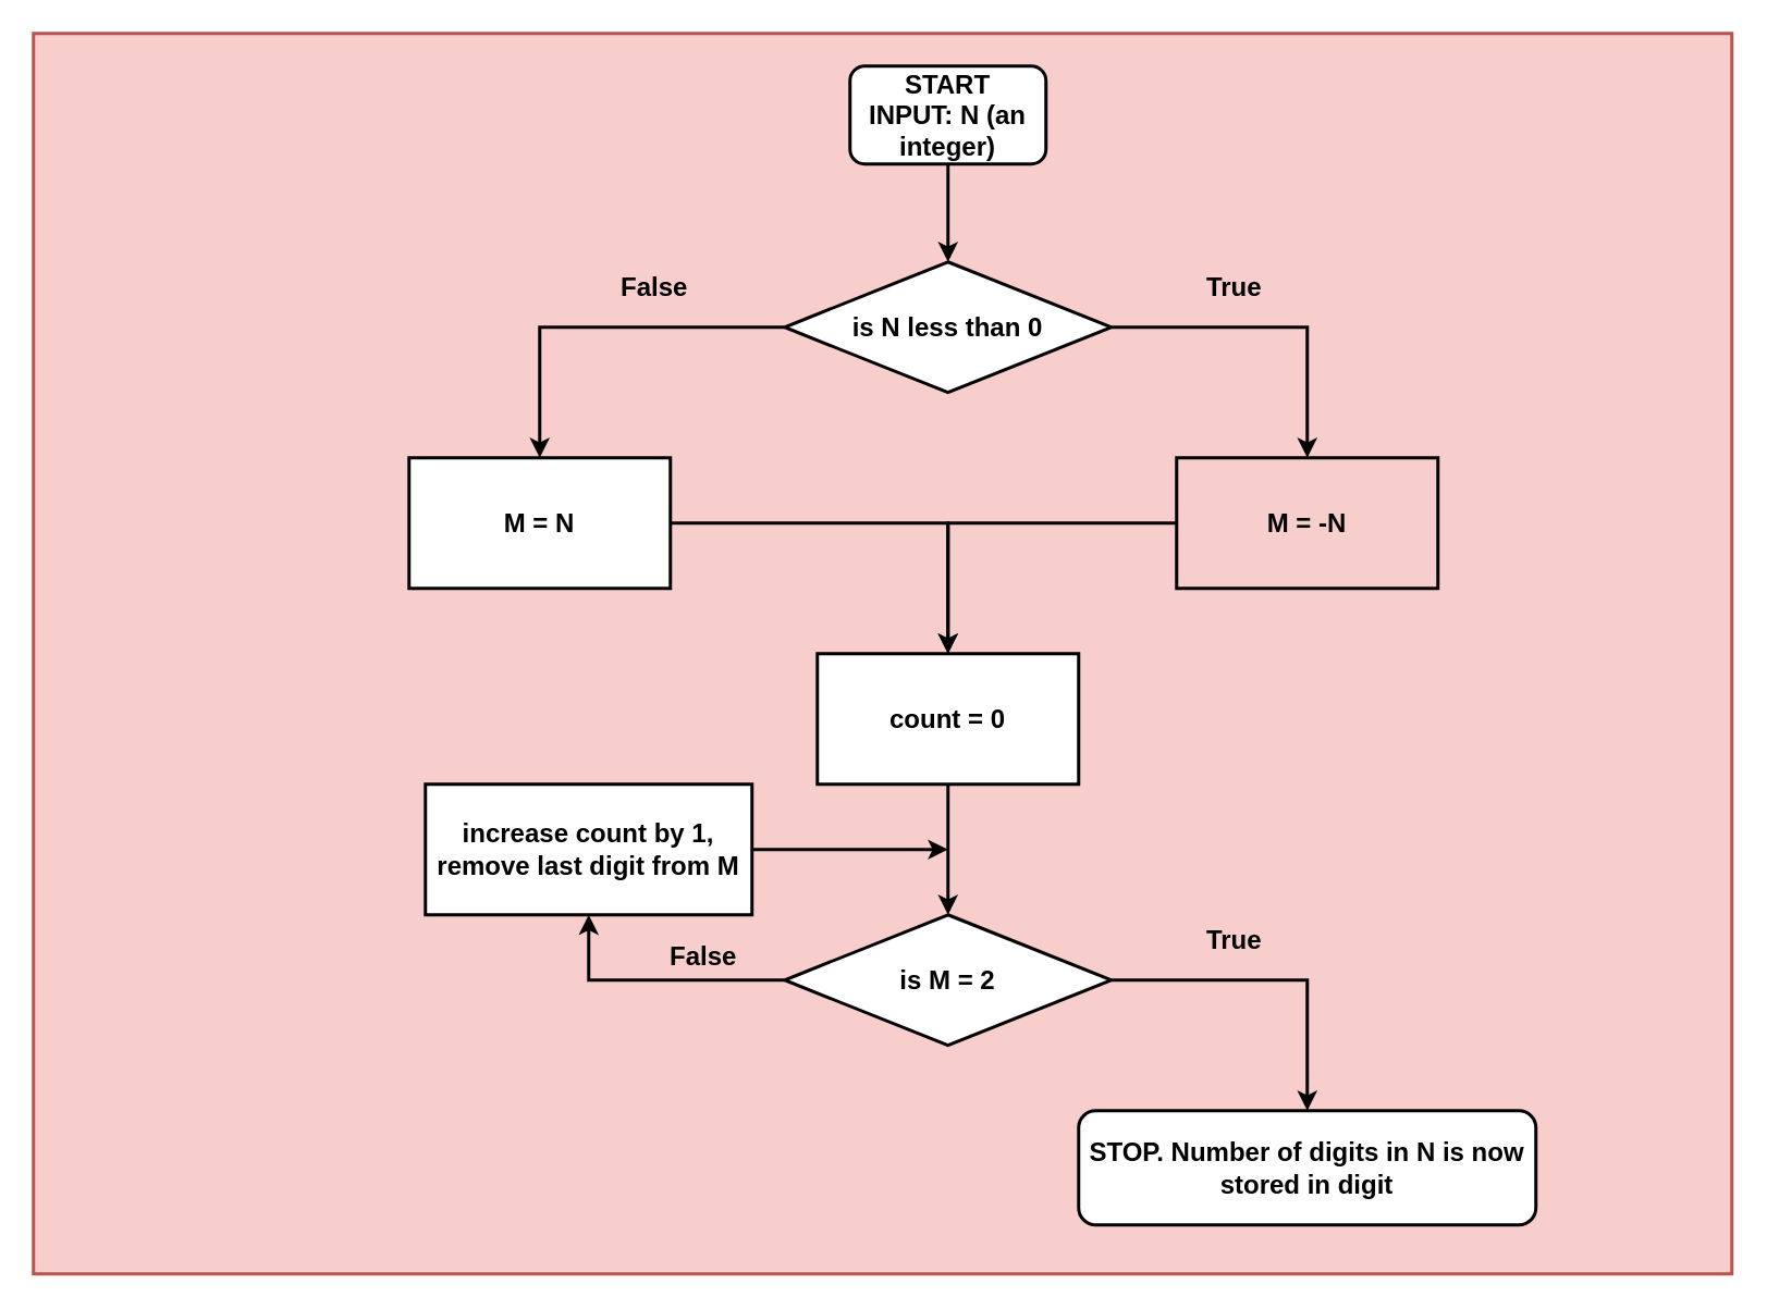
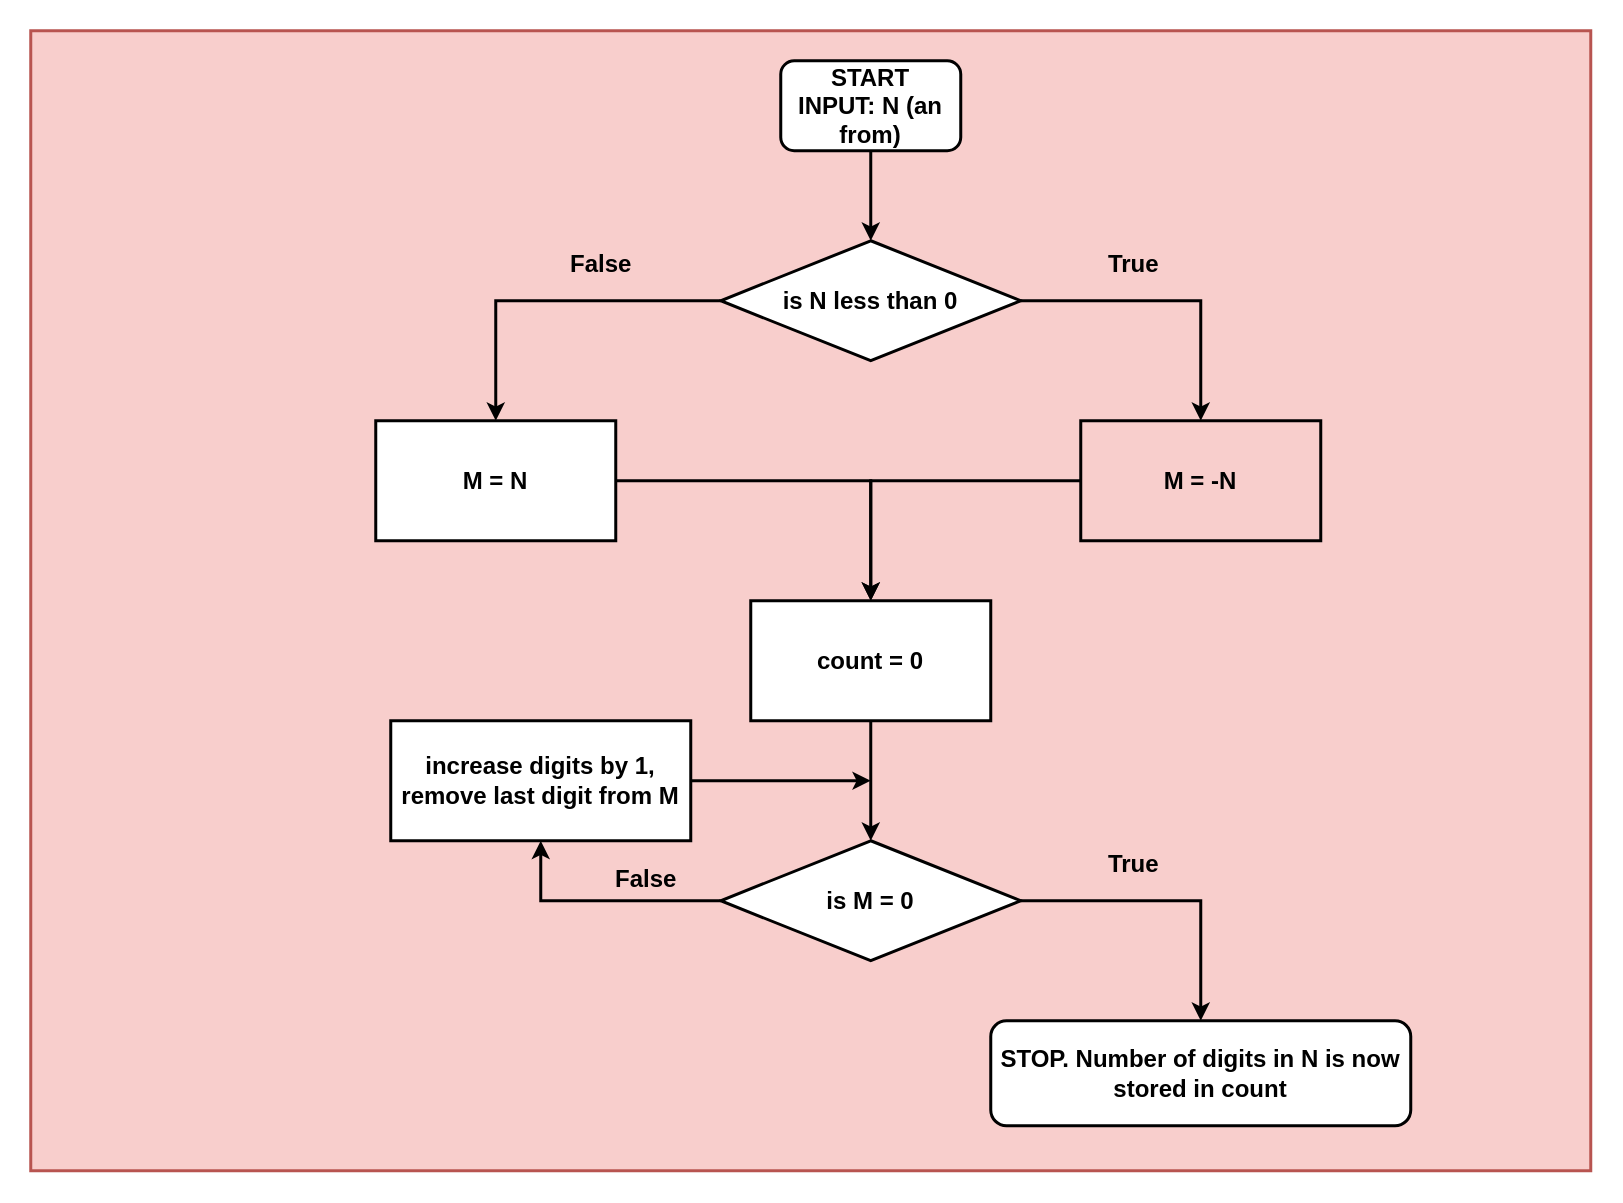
  <mxCell id="0" />
  <mxCell id="1" parent="0" />
  <mxCell id="2" value="" style="rounded=0;whiteSpace=wrap;html=1;fillColor=#f8cecc;strokeColor=#b85450;fontSize=16;strokeWidth=2;fontStyle=1" vertex="1" parent="1"><mxGeometry x="20" y="20" width="1040" height="760" as="geometry" /></mxCell>
- <mxCell id="3" value="START&lt;div style=&quot;font-size: 16px;&quot;&gt;INPUT: N (an integer)&lt;/div&gt;" style="rounded=1;whiteSpace=wrap;html=1;fontSize=16;strokeWidth=2;fontStyle=1" vertex="1" parent="1"><mxGeometry x="520" y="40" width="120" height="60" as="geometry" /></mxCell>
+ <mxCell id="3" value="START&lt;div style=&quot;font-size: 16px;&quot;&gt;INPUT: N (an from)&lt;/div&gt;" style="rounded=1;whiteSpace=wrap;html=1;fontSize=16;strokeWidth=2;fontStyle=1" vertex="1" parent="1"><mxGeometry x="520" y="40" width="120" height="60" as="geometry" /></mxCell>
  <mxCell id="4" value="" style="endArrow=classic;html=1;rounded=0;fontSize=16;strokeWidth=2;fontStyle=1" edge="1" parent="1"><mxGeometry width="50" height="50" relative="1" as="geometry"><mxPoint x="580" y="100" as="sourcePoint" /><mxPoint x="580" y="160" as="targetPoint" /></mxGeometry></mxCell>
  <mxCell id="5" value="is N less than 0" style="rhombus;whiteSpace=wrap;html=1;fontSize=16;strokeWidth=2;fontStyle=1" vertex="1" parent="1"><mxGeometry x="480" y="160" width="200" height="80" as="geometry" /></mxCell>
  <mxCell id="6" value="" style="endArrow=classic;html=1;rounded=0;fontSize=16;strokeWidth=2;fontStyle=1" edge="1" parent="1"><mxGeometry width="50" height="50" relative="1" as="geometry"><mxPoint x="680" y="200" as="sourcePoint" /><mxPoint x="800" y="280" as="targetPoint" /><Array as="points"><mxPoint x="800" y="200" /></Array></mxGeometry></mxCell>
  <mxCell id="7" value="False" style="text;html=1;align=center;verticalAlign=middle;resizable=0;points=[];autosize=1;strokeColor=none;fillColor=none;fontSize=16;strokeWidth=2;fontStyle=1" vertex="1" parent="1"><mxGeometry x="370" y="160" width="60" height="30" as="geometry" /></mxCell>
  <mxCell id="8" value="True" style="text;html=1;align=center;verticalAlign=middle;resizable=0;points=[];autosize=1;strokeColor=none;fillColor=none;fontSize=16;strokeWidth=2;fontStyle=1" vertex="1" parent="1"><mxGeometry x="725" y="160" width="60" height="30" as="geometry" /></mxCell>
- <mxCell id="9" value="is M = 2" style="rhombus;whiteSpace=wrap;html=1;fontSize=16;strokeWidth=2;fontStyle=1" vertex="1" parent="1"><mxGeometry x="480" y="560" width="200" height="80" as="geometry" /></mxCell>
+ <mxCell id="9" value="is M = 0" style="rhombus;whiteSpace=wrap;html=1;fontSize=16;strokeWidth=2;fontStyle=1" vertex="1" parent="1"><mxGeometry x="480" y="560" width="200" height="80" as="geometry" /></mxCell>
  <mxCell id="10" value="" style="endArrow=classic;html=1;rounded=0;fontSize=16;strokeWidth=2;fontStyle=1" edge="1" parent="1"><mxGeometry width="50" height="50" relative="1" as="geometry"><mxPoint x="680" y="600" as="sourcePoint" /><mxPoint x="800" y="680" as="targetPoint" /><Array as="points"><mxPoint x="800" y="600" /></Array></mxGeometry></mxCell>
  <mxCell id="11" value="True" style="text;html=1;align=center;verticalAlign=middle;resizable=0;points=[];autosize=1;strokeColor=none;fillColor=none;fontSize=16;strokeWidth=2;fontStyle=1" vertex="1" parent="1"><mxGeometry x="725" y="560" width="60" height="30" as="geometry" /></mxCell>
- <mxCell id="12" value="STOP. Number of digits in N is now stored in digit" style="rounded=1;whiteSpace=wrap;html=1;fontSize=16;strokeWidth=2;fontStyle=1" vertex="1" parent="1"><mxGeometry x="660" y="680" width="280" height="70" as="geometry" /></mxCell>
+ <mxCell id="12" value="STOP. Number of digits in N is now stored in count" style="rounded=1;whiteSpace=wrap;html=1;fontSize=16;strokeWidth=2;fontStyle=1" vertex="1" parent="1"><mxGeometry x="660" y="680" width="280" height="70" as="geometry" /></mxCell>
  <mxCell id="13" value="" style="endArrow=classic;html=1;rounded=0;fontSize=16;strokeWidth=2;fontStyle=1;entryX=0.5;entryY=1;entryDx=0;entryDy=0;" edge="1" parent="1" target="19"><mxGeometry width="50" height="50" relative="1" as="geometry"><mxPoint x="480" y="600" as="sourcePoint" /><mxPoint x="360" y="560" as="targetPoint" /><Array as="points"><mxPoint x="360" y="600" /></Array></mxGeometry></mxCell>
  <mxCell id="14" value="False" style="text;html=1;align=center;verticalAlign=middle;resizable=0;points=[];autosize=1;strokeColor=none;fillColor=none;fontSize=16;strokeWidth=2;fontStyle=1" vertex="1" parent="1"><mxGeometry x="400" y="570" width="60" height="30" as="geometry" /></mxCell>
  <mxCell id="15" value="&lt;span style=&quot;font-size: 16px;&quot;&gt;&lt;span&gt;count = 0&lt;/span&gt;&lt;/span&gt;" style="rounded=0;whiteSpace=wrap;html=1;fontStyle=1;strokeWidth=2;" vertex="1" parent="1"><mxGeometry x="500" y="400" width="160" height="80" as="geometry" /></mxCell>
  <mxCell id="16" value="M = -N" style="rounded=0;whiteSpace=wrap;html=1;fontSize=16;fontStyle=1;strokeWidth=2;fillColor=#f8cecc;" vertex="1" parent="1"><mxGeometry x="720" y="280" width="160" height="80" as="geometry" /></mxCell>
  <mxCell id="17" value="" style="endArrow=classic;html=1;rounded=0;fontStyle=1;strokeWidth=2;entryX=0.5;entryY=0;entryDx=0;entryDy=0;" edge="1" parent="1" target="15"><mxGeometry width="50" height="50" relative="1" as="geometry"><mxPoint x="720" y="320" as="sourcePoint" /><mxPoint x="610" y="320" as="targetPoint" /><Array as="points"><mxPoint x="580" y="320" /></Array></mxGeometry></mxCell>
  <mxCell id="18" value="" style="endArrow=classic;html=1;rounded=0;entryX=0.5;entryY=0;entryDx=0;entryDy=0;fontStyle=1;strokeWidth=2;" edge="1" parent="1" target="9"><mxGeometry width="50" height="50" relative="1" as="geometry"><mxPoint x="580" y="480" as="sourcePoint" /><mxPoint x="580" y="550" as="targetPoint" /></mxGeometry></mxCell>
- <mxCell id="19" value="&lt;span style=&quot;font-size: 16px;&quot;&gt;&lt;span&gt;increase count by 1,&lt;/span&gt;&lt;/span&gt;&lt;div&gt;&lt;span style=&quot;font-size: 16px;&quot;&gt;&lt;span&gt;remove last digit from M&lt;/span&gt;&lt;/span&gt;&lt;/div&gt;" style="rounded=0;whiteSpace=wrap;html=1;fontStyle=1;strokeWidth=2;" vertex="1" parent="1"><mxGeometry x="260" y="480" width="200" height="80" as="geometry" /></mxCell>
+ <mxCell id="19" value="&lt;span style=&quot;font-size: 16px;&quot;&gt;&lt;span&gt;increase digits by 1,&lt;/span&gt;&lt;/span&gt;&lt;div&gt;&lt;span style=&quot;font-size: 16px;&quot;&gt;&lt;span&gt;remove last digit from M&lt;/span&gt;&lt;/span&gt;&lt;/div&gt;" style="rounded=0;whiteSpace=wrap;html=1;fontStyle=1;strokeWidth=2;" vertex="1" parent="1"><mxGeometry x="260" y="480" width="200" height="80" as="geometry" /></mxCell>
  <mxCell id="20" value="" style="endArrow=classic;html=1;rounded=0;fontStyle=1;strokeWidth=2;" edge="1" parent="1"><mxGeometry width="50" height="50" relative="1" as="geometry"><mxPoint x="460" y="520" as="sourcePoint" /><mxPoint x="580" y="520" as="targetPoint" /></mxGeometry></mxCell>
  <mxCell id="21" value="" style="endArrow=classic;html=1;rounded=0;fontSize=16;strokeWidth=2;fontStyle=1" edge="1" parent="1" target="22"><mxGeometry width="50" height="50" relative="1" as="geometry"><mxPoint x="480" y="200" as="sourcePoint" /><mxPoint x="600" y="280" as="targetPoint" /><Array as="points"><mxPoint x="330" y="200" /></Array></mxGeometry></mxCell>
  <mxCell id="22" value="M = N" style="rounded=0;whiteSpace=wrap;html=1;fontSize=16;fontStyle=1;strokeWidth=2;" vertex="1" parent="1"><mxGeometry x="250" y="280" width="160" height="80" as="geometry" /></mxCell>
  <mxCell id="23" value="" style="endArrow=classic;html=1;rounded=0;fontStyle=1;strokeWidth=2;entryX=0.5;entryY=0;entryDx=0;entryDy=0;" edge="1" parent="1" target="15"><mxGeometry width="50" height="50" relative="1" as="geometry"><mxPoint x="410" y="320" as="sourcePoint" /><mxPoint x="580" y="390" as="targetPoint" /><Array as="points"><mxPoint x="580" y="320" /></Array></mxGeometry></mxCell>
